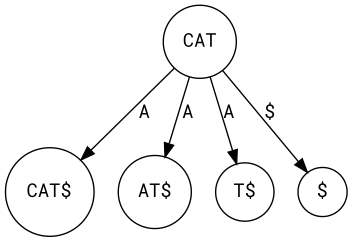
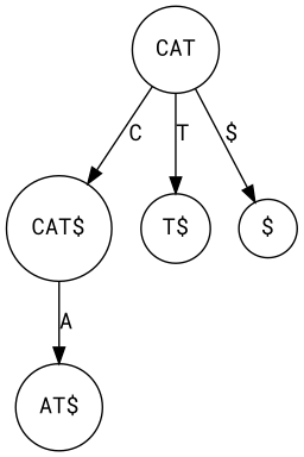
  digraph {
    fontname="Roboto Mono"
    node [fontname="Roboto Mono" shape=circle]
    edge [fontname="Roboto Mono"]
    n1 [label=CAT]
    n2 [label="CAT$"]
    n3 [label="AT$"]
    n4 [label="T$"]
    n5 [label="$"]
-   n1 -> n2 [label=A]
-   n1 -> n3 [label=A]
-   n1 -> n4 [label=A]
+   n1 -> n2 [label=C]
+   n2 -> n3 [label=A]
+   n1 -> n4 [label=T]
    n1 -> n5 [label="$"]
  }
